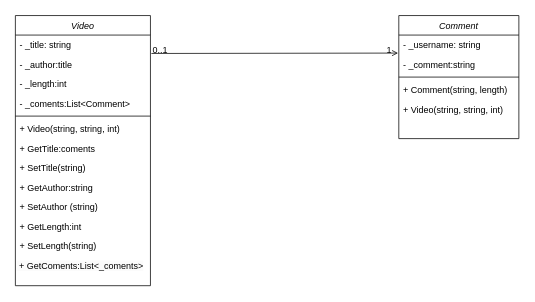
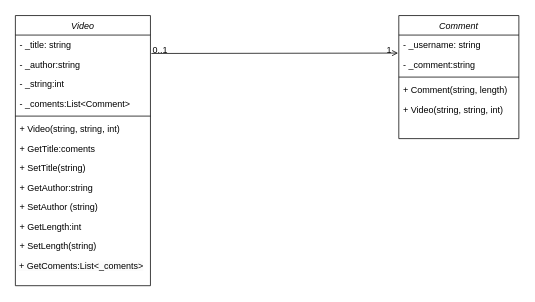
  <mxCell id="0" />
  <mxCell id="1" parent="0" />
  <mxCell id="2" value="" style="endArrow=open;shadow=0;strokeWidth=1;rounded=0;endFill=1;edgeStyle=elbowEdgeStyle;elbow=vertical;exitX=1.007;exitY=-0.057;exitDx=0;exitDy=0;exitPerimeter=0;" parent="1" source="7" edge="1"><mxGeometry x="0.5" y="41" relative="1" as="geometry"><mxPoint x="220" y="70" as="sourcePoint" /><mxPoint x="530" y="70" as="targetPoint" /><mxPoint x="-40" y="32" as="offset" /><Array as="points"><mxPoint x="230" y="70" /><mxPoint x="459" y="80" /><mxPoint x="409" y="80" /><mxPoint x="479" y="90" /></Array></mxGeometry></mxCell>
  <mxCell id="3" value="0..1" style="resizable=0;align=left;verticalAlign=bottom;labelBackgroundColor=none;fontSize=12;" parent="2" connectable="0" vertex="1"><mxGeometry x="-1" relative="1" as="geometry"><mxPoint y="4" as="offset" /></mxGeometry></mxCell>
  <mxCell id="4" value="1" style="resizable=0;align=right;verticalAlign=bottom;labelBackgroundColor=none;fontSize=12;" parent="2" connectable="0" vertex="1"><mxGeometry x="1" relative="1" as="geometry"><mxPoint x="-7" y="4" as="offset" /></mxGeometry></mxCell>
  <mxCell id="5" value="Video" style="swimlane;fontStyle=2;align=center;verticalAlign=top;childLayout=stackLayout;horizontal=1;startSize=26;horizontalStack=0;resizeParent=1;resizeLast=0;collapsible=1;marginBottom=0;rounded=0;shadow=0;strokeWidth=1;" parent="1" vertex="1"><mxGeometry x="20" y="20" width="180" height="360" as="geometry"><mxRectangle x="230" y="140" width="160" height="26" as="alternateBounds" /></mxGeometry></mxCell>
  <mxCell id="6" value="- _title: string" style="text;align=left;verticalAlign=top;spacingLeft=4;spacingRight=4;overflow=hidden;rotatable=0;points=[[0,0.5],[1,0.5]];portConstraint=eastwest;" parent="5" vertex="1"><mxGeometry y="26" width="180" height="26" as="geometry" /></mxCell>
- <mxCell id="7" value="- _author:title" style="text;align=left;verticalAlign=top;spacingLeft=4;spacingRight=4;overflow=hidden;rotatable=0;points=[[0,0.5],[1,0.5]];portConstraint=eastwest;rounded=0;shadow=0;html=0;" parent="5" vertex="1"><mxGeometry y="52" width="180" height="26" as="geometry" /></mxCell>
- <mxCell id="8" value="- _length:int" style="text;align=left;verticalAlign=top;spacingLeft=4;spacingRight=4;overflow=hidden;rotatable=0;points=[[0,0.5],[1,0.5]];portConstraint=eastwest;rounded=0;shadow=0;html=0;" parent="5" vertex="1"><mxGeometry y="78" width="180" height="26" as="geometry" /></mxCell>
+ <mxCell id="7" value="- _author:string" style="text;align=left;verticalAlign=top;spacingLeft=4;spacingRight=4;overflow=hidden;rotatable=0;points=[[0,0.5],[1,0.5]];portConstraint=eastwest;rounded=0;shadow=0;html=0;" parent="5" vertex="1"><mxGeometry y="52" width="180" height="26" as="geometry" /></mxCell>
+ <mxCell id="8" value="- _string:int" style="text;align=left;verticalAlign=top;spacingLeft=4;spacingRight=4;overflow=hidden;rotatable=0;points=[[0,0.5],[1,0.5]];portConstraint=eastwest;rounded=0;shadow=0;html=0;" parent="5" vertex="1"><mxGeometry y="78" width="180" height="26" as="geometry" /></mxCell>
  <mxCell id="9" value="- _coments:List&lt;Comment&gt;" style="text;align=left;verticalAlign=top;spacingLeft=4;spacingRight=4;overflow=hidden;rotatable=0;points=[[0,0.5],[1,0.5]];portConstraint=eastwest;rounded=0;shadow=0;html=0;" parent="5" vertex="1"><mxGeometry y="104" width="180" height="26" as="geometry" /></mxCell>
  <mxCell id="10" value="" style="line;html=1;strokeWidth=1;align=left;verticalAlign=middle;spacingTop=-1;spacingLeft=3;spacingRight=3;rotatable=0;labelPosition=right;points=[];portConstraint=eastwest;" parent="5" vertex="1"><mxGeometry y="130" width="180" height="8" as="geometry" /></mxCell>
  <mxCell id="11" value="+ Video(string, string, int)" style="text;align=left;verticalAlign=top;spacingLeft=4;spacingRight=4;overflow=hidden;rotatable=0;points=[[0,0.5],[1,0.5]];portConstraint=eastwest;" parent="5" vertex="1"><mxGeometry y="138" width="180" height="26" as="geometry" /></mxCell>
  <mxCell id="12" value="+ GetTitle:coments" style="text;align=left;verticalAlign=top;spacingLeft=4;spacingRight=4;overflow=hidden;rotatable=0;points=[[0,0.5],[1,0.5]];portConstraint=eastwest;" parent="5" vertex="1"><mxGeometry y="164" width="180" height="26" as="geometry" /></mxCell>
  <mxCell id="13" value="+ SetTitle(string)" style="text;align=left;verticalAlign=top;spacingLeft=4;spacingRight=4;overflow=hidden;rotatable=0;points=[[0,0.5],[1,0.5]];portConstraint=eastwest;" parent="5" vertex="1"><mxGeometry y="190" width="180" height="26" as="geometry" /></mxCell>
  <mxCell id="14" value="+ GetAuthor:string" style="text;align=left;verticalAlign=top;spacingLeft=4;spacingRight=4;overflow=hidden;rotatable=0;points=[[0,0.5],[1,0.5]];portConstraint=eastwest;" parent="5" vertex="1"><mxGeometry y="216" width="180" height="26" as="geometry" /></mxCell>
  <mxCell id="15" value="+ SetAuthor (string)" style="text;align=left;verticalAlign=top;spacingLeft=4;spacingRight=4;overflow=hidden;rotatable=0;points=[[0,0.5],[1,0.5]];portConstraint=eastwest;" parent="5" vertex="1"><mxGeometry y="242" width="180" height="26" as="geometry" /></mxCell>
  <mxCell id="16" value="+ GetLength:int" style="text;align=left;verticalAlign=top;spacingLeft=4;spacingRight=4;overflow=hidden;rotatable=0;points=[[0,0.5],[1,0.5]];portConstraint=eastwest;" parent="5" vertex="1"><mxGeometry y="268" width="180" height="26" as="geometry" /></mxCell>
  <mxCell id="17" value="+ SetLength(string)" style="text;align=left;verticalAlign=top;spacingLeft=4;spacingRight=4;overflow=hidden;rotatable=0;points=[[0,0.5],[1,0.5]];portConstraint=eastwest;" parent="5" vertex="1"><mxGeometry y="294" width="180" height="26" as="geometry" /></mxCell>
  <mxCell id="18" value="&lt;span style=&quot;color: rgb(0, 0, 0); font-family: Helvetica; font-size: 12px; font-style: normal; font-variant-ligatures: normal; font-variant-caps: normal; font-weight: 400; letter-spacing: normal; orphans: 2; text-align: left; text-indent: 0px; text-transform: none; widows: 2; word-spacing: 0px; -webkit-text-stroke-width: 0px; background-color: rgb(251, 251, 251); text-decoration-thickness: initial; text-decoration-style: initial; text-decoration-color: initial; float: none; display: inline !important;&quot;&gt;&amp;nbsp;+ GetComents:List&amp;lt;_coments&amp;gt;&lt;/span&gt;" style="text;whiteSpace=wrap;html=1;" parent="5" vertex="1"><mxGeometry y="320" width="180" height="40" as="geometry" /></mxCell>
  <mxCell id="19" value="Comment" style="swimlane;fontStyle=2;align=center;verticalAlign=top;childLayout=stackLayout;horizontal=1;startSize=26;horizontalStack=0;resizeParent=1;resizeLast=0;collapsible=1;marginBottom=0;rounded=0;shadow=0;strokeWidth=1;" parent="1" vertex="1"><mxGeometry x="531" y="20" width="160" height="164" as="geometry"><mxRectangle x="230" y="140" width="160" height="26" as="alternateBounds" /></mxGeometry></mxCell>
  <mxCell id="20" value="- _username: string" style="text;align=left;verticalAlign=top;spacingLeft=4;spacingRight=4;overflow=hidden;rotatable=0;points=[[0,0.5],[1,0.5]];portConstraint=eastwest;" parent="19" vertex="1"><mxGeometry y="26" width="160" height="26" as="geometry" /></mxCell>
  <mxCell id="21" value="- _comment:string" style="text;align=left;verticalAlign=top;spacingLeft=4;spacingRight=4;overflow=hidden;rotatable=0;points=[[0,0.5],[1,0.5]];portConstraint=eastwest;rounded=0;shadow=0;html=0;" parent="19" vertex="1"><mxGeometry y="52" width="160" height="26" as="geometry" /></mxCell>
  <mxCell id="22" value="" style="line;html=1;strokeWidth=1;align=left;verticalAlign=middle;spacingTop=-1;spacingLeft=3;spacingRight=3;rotatable=0;labelPosition=right;points=[];portConstraint=eastwest;" parent="19" vertex="1"><mxGeometry y="78" width="160" height="8" as="geometry" /></mxCell>
  <mxCell id="23" value="+ Comment(string, length)" style="text;align=left;verticalAlign=top;spacingLeft=4;spacingRight=4;overflow=hidden;rotatable=0;points=[[0,0.5],[1,0.5]];portConstraint=eastwest;" parent="19" vertex="1"><mxGeometry y="86" width="160" height="26" as="geometry" /></mxCell>
  <mxCell id="24" value="+ Video(string, string, int)" style="text;align=left;verticalAlign=top;spacingLeft=4;spacingRight=4;overflow=hidden;rotatable=0;points=[[0,0.5],[1,0.5]];portConstraint=eastwest;" parent="19" vertex="1"><mxGeometry y="112" width="160" height="26" as="geometry" /></mxCell>
